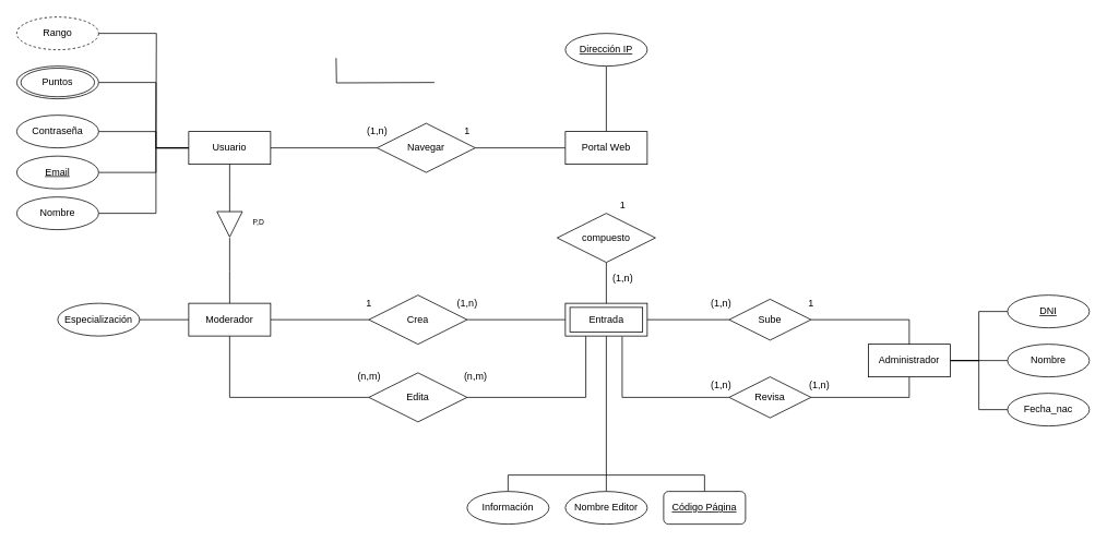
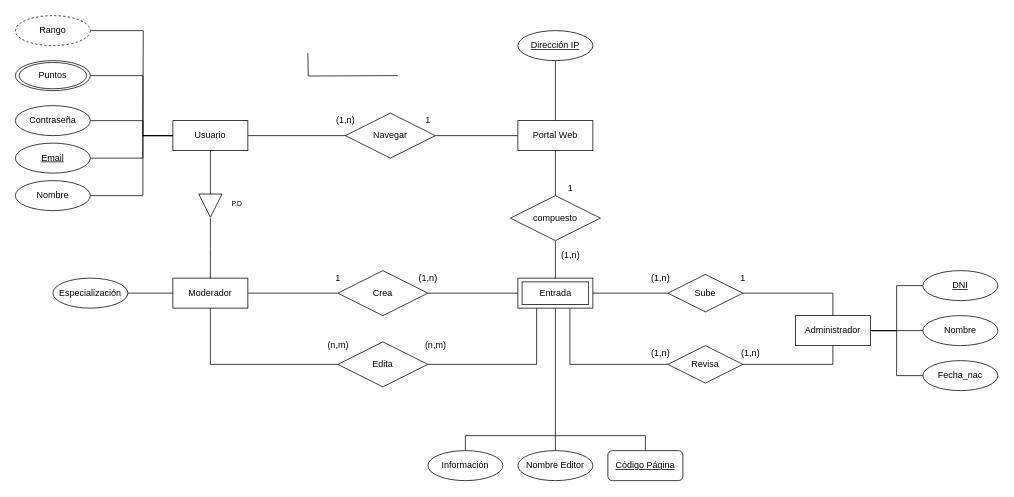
  <mxCell id="0" />
  <mxCell id="1" parent="0" />
  <mxCell id="2" style="edgeStyle=orthogonalEdgeStyle;rounded=0;orthogonalLoop=1;jettySize=auto;html=1;exitX=1;exitY=0.5;exitDx=0;exitDy=0;entryX=0;entryY=0.5;entryDx=0;entryDy=0;endArrow=none;endFill=0;endSize=30;" parent="1" source="3" target="27" edge="1"><mxGeometry relative="1" as="geometry" /></mxCell>
  <mxCell id="3" value="Crea" style="shape=rhombus;perimeter=rhombusPerimeter;whiteSpace=wrap;html=1;align=center;" parent="1" vertex="1"><mxGeometry x="450" y="360" width="120" height="60" as="geometry" /></mxCell>
  <mxCell id="4" style="edgeStyle=orthogonalEdgeStyle;rounded=0;orthogonalLoop=1;jettySize=auto;html=1;exitX=0.5;exitY=1;exitDx=0;exitDy=0;endArrow=block;endFill=0;endSize=30;" parent="1" source="9" edge="1"><mxGeometry relative="1" as="geometry"><mxPoint x="280" y="290" as="targetPoint" /><Array as="points" /></mxGeometry></mxCell>
  <mxCell id="5" style="edgeStyle=orthogonalEdgeStyle;rounded=0;orthogonalLoop=1;jettySize=auto;html=1;entryX=1;entryY=0.5;entryDx=0;entryDy=0;endArrow=none;endFill=0;endSize=30;" parent="1" target="10" edge="1"><mxGeometry relative="1" as="geometry"><mxPoint x="230" y="180" as="sourcePoint" /><Array as="points"><mxPoint x="190" y="180" /><mxPoint x="190" y="210" /></Array></mxGeometry></mxCell>
  <mxCell id="6" style="edgeStyle=orthogonalEdgeStyle;rounded=0;orthogonalLoop=1;jettySize=auto;html=1;exitX=0;exitY=0.5;exitDx=0;exitDy=0;entryX=1;entryY=0.5;entryDx=0;entryDy=0;endArrow=none;endFill=0;endSize=30;" parent="1" source="9" target="21" edge="1"><mxGeometry relative="1" as="geometry"><Array as="points"><mxPoint x="190" y="180" /><mxPoint x="190" y="160" /></Array></mxGeometry></mxCell>
  <mxCell id="7" style="edgeStyle=orthogonalEdgeStyle;rounded=0;orthogonalLoop=1;jettySize=auto;html=1;exitX=0;exitY=0.5;exitDx=0;exitDy=0;endArrow=none;endFill=0;endSize=30;entryX=1;entryY=0.5;entryDx=0;entryDy=0;" parent="1" source="9" target="20" edge="1"><mxGeometry relative="1" as="geometry"><mxPoint x="-130" y="360" as="targetPoint" /><Array as="points"><mxPoint x="190" y="180" /><mxPoint x="190" y="260" /></Array></mxGeometry></mxCell>
  <mxCell id="8" style="edgeStyle=orthogonalEdgeStyle;rounded=0;orthogonalLoop=1;jettySize=auto;html=1;exitX=1;exitY=0.5;exitDx=0;exitDy=0;entryX=0;entryY=0.5;entryDx=0;entryDy=0;endArrow=none;endFill=0;endSize=30;" parent="1" source="9" target="17" edge="1"><mxGeometry relative="1" as="geometry" /></mxCell>
  <mxCell id="9" value="Usuario" style="whiteSpace=wrap;html=1;align=center;" parent="1" vertex="1"><mxGeometry x="230" y="160" width="100" height="40" as="geometry" /></mxCell>
  <mxCell id="10" value="Email" style="ellipse;whiteSpace=wrap;html=1;align=center;fontStyle=4" parent="1" vertex="1"><mxGeometry x="20" y="190" width="100" height="40" as="geometry" /></mxCell>
  <mxCell id="11" style="edgeStyle=orthogonalEdgeStyle;rounded=0;orthogonalLoop=1;jettySize=auto;html=1;exitX=0;exitY=0.5;exitDx=0;exitDy=0;entryX=1;entryY=0.5;entryDx=0;entryDy=0;endArrow=none;endFill=0;endSize=30;" parent="1" source="15" target="23" edge="1"><mxGeometry relative="1" as="geometry" /></mxCell>
  <mxCell id="12" style="edgeStyle=orthogonalEdgeStyle;rounded=0;orthogonalLoop=1;jettySize=auto;html=1;exitX=1;exitY=0.5;exitDx=0;exitDy=0;entryX=0;entryY=0.5;entryDx=0;entryDy=0;endArrow=none;endFill=0;endSize=30;" parent="1" source="15" target="3" edge="1"><mxGeometry relative="1" as="geometry" /></mxCell>
  <mxCell id="13" style="edgeStyle=orthogonalEdgeStyle;rounded=0;orthogonalLoop=1;jettySize=auto;html=1;exitX=0.5;exitY=1;exitDx=0;exitDy=0;entryX=0;entryY=0.5;entryDx=0;entryDy=0;endArrow=none;endFill=0;" edge="1" parent="1" source="15" target="42"><mxGeometry relative="1" as="geometry" /></mxCell>
  <mxCell id="14" style="edgeStyle=orthogonalEdgeStyle;rounded=0;orthogonalLoop=1;jettySize=auto;html=1;exitX=0.5;exitY=0;exitDx=0;exitDy=0;endArrow=none;endFill=0;startSize=6;endSize=60;targetPerimeterSpacing=0;strokeWidth=1;" edge="1" parent="1" source="15"><mxGeometry relative="1" as="geometry"><mxPoint x="280" y="290" as="targetPoint" /></mxGeometry></mxCell>
  <mxCell id="15" value="Moderador" style="whiteSpace=wrap;html=1;align=center;" parent="1" vertex="1"><mxGeometry x="230" y="370" width="100" height="40" as="geometry" /></mxCell>
  <mxCell id="16" style="edgeStyle=orthogonalEdgeStyle;rounded=0;orthogonalLoop=1;jettySize=auto;html=1;exitX=1;exitY=0.5;exitDx=0;exitDy=0;entryX=0;entryY=0.5;entryDx=0;entryDy=0;endArrow=none;endFill=0;endSize=30;" parent="1" source="17" target="19" edge="1"><mxGeometry relative="1" as="geometry" /></mxCell>
  <mxCell id="17" value="Navegar" style="shape=rhombus;perimeter=rhombusPerimeter;whiteSpace=wrap;html=1;align=center;" parent="1" vertex="1"><mxGeometry x="460" y="150" width="120" height="60" as="geometry" /></mxCell>
  <mxCell id="18" style="edgeStyle=orthogonalEdgeStyle;rounded=0;orthogonalLoop=1;jettySize=auto;html=1;exitX=0.5;exitY=0;exitDx=0;exitDy=0;entryX=0.5;entryY=1;entryDx=0;entryDy=0;endArrow=none;endFill=0;" edge="1" parent="1" source="19" target="60"><mxGeometry relative="1" as="geometry" /></mxCell>
  <mxCell id="19" value="Portal Web" style="whiteSpace=wrap;html=1;align=center;" parent="1" vertex="1"><mxGeometry x="690" y="160" width="100" height="40" as="geometry" /></mxCell>
  <mxCell id="20" value="Nombre" style="ellipse;whiteSpace=wrap;html=1;align=center;" parent="1" vertex="1"><mxGeometry x="20" y="240" width="100" height="40" as="geometry" /></mxCell>
  <mxCell id="21" value="Contraseña" style="ellipse;whiteSpace=wrap;html=1;align=center;" parent="1" vertex="1"><mxGeometry x="20" y="140" width="100" height="40" as="geometry" /></mxCell>
  <mxCell id="22" style="edgeStyle=orthogonalEdgeStyle;rounded=0;orthogonalLoop=1;jettySize=auto;html=1;exitX=1;exitY=0.5;exitDx=0;exitDy=0;entryX=0;entryY=0.5;entryDx=0;entryDy=0;endArrow=none;endFill=0;endSize=30;" parent="1" source="37" target="9" edge="1"><mxGeometry relative="1" as="geometry"><mxPoint x="60" y="90" as="sourcePoint" /><Array as="points"><mxPoint x="190" y="100" /><mxPoint x="190" y="180" /></Array></mxGeometry></mxCell>
  <mxCell id="23" value="Especialización" style="ellipse;whiteSpace=wrap;html=1;align=center;" parent="1" vertex="1"><mxGeometry x="70" y="370" width="100" height="40" as="geometry" /></mxCell>
  <mxCell id="24" style="edgeStyle=orthogonalEdgeStyle;rounded=0;orthogonalLoop=1;jettySize=auto;html=1;exitX=0.694;exitY=1.015;exitDx=0;exitDy=0;entryX=0;entryY=0.5;entryDx=0;entryDy=0;endArrow=none;endFill=0;endSize=30;exitPerimeter=0;" parent="1" source="27" target="36" edge="1"><mxGeometry relative="1" as="geometry"><Array as="points"><mxPoint x="759" y="485" /></Array></mxGeometry></mxCell>
  <mxCell id="25" style="edgeStyle=orthogonalEdgeStyle;rounded=0;orthogonalLoop=1;jettySize=auto;html=1;exitX=0.25;exitY=1;exitDx=0;exitDy=0;entryX=1;entryY=0.5;entryDx=0;entryDy=0;endArrow=none;endFill=0;" edge="1" parent="1" source="27" target="42"><mxGeometry relative="1" as="geometry" /></mxCell>
  <mxCell id="26" style="edgeStyle=orthogonalEdgeStyle;rounded=0;orthogonalLoop=1;jettySize=auto;html=1;exitX=0.5;exitY=1;exitDx=0;exitDy=0;endArrow=none;endFill=0;entryX=0.5;entryY=0;entryDx=0;entryDy=0;" edge="1" parent="1" source="27" target="62"><mxGeometry relative="1" as="geometry"><mxPoint x="740" y="580" as="targetPoint" /></mxGeometry></mxCell>
  <mxCell id="27" value="Entrada" style="whiteSpace=wrap;html=1;align=center;" parent="1" vertex="1"><mxGeometry x="690" y="370" width="100" height="40" as="geometry" /></mxCell>
  <mxCell id="28" style="edgeStyle=orthogonalEdgeStyle;rounded=0;orthogonalLoop=1;jettySize=auto;html=1;exitX=1;exitY=0.5;exitDx=0;exitDy=0;entryX=0;entryY=0.5;entryDx=0;entryDy=0;endArrow=none;endFill=0;" edge="1" parent="1" source="31" target="57"><mxGeometry relative="1" as="geometry" /></mxCell>
  <mxCell id="29" style="edgeStyle=orthogonalEdgeStyle;rounded=0;orthogonalLoop=1;jettySize=auto;html=1;exitX=1;exitY=0.5;exitDx=0;exitDy=0;entryX=0;entryY=0.5;entryDx=0;entryDy=0;endArrow=none;endFill=0;" edge="1" parent="1" source="31" target="58"><mxGeometry relative="1" as="geometry" /></mxCell>
  <mxCell id="30" style="edgeStyle=orthogonalEdgeStyle;rounded=0;orthogonalLoop=1;jettySize=auto;html=1;exitX=1;exitY=0.5;exitDx=0;exitDy=0;entryX=0;entryY=0.5;entryDx=0;entryDy=0;endArrow=none;endFill=0;" edge="1" parent="1" source="31" target="59"><mxGeometry relative="1" as="geometry" /></mxCell>
  <mxCell id="31" value="Administrador" style="whiteSpace=wrap;html=1;align=center;" parent="1" vertex="1"><mxGeometry x="1060" y="420" width="100" height="40" as="geometry" /></mxCell>
  <mxCell id="32" style="edgeStyle=orthogonalEdgeStyle;rounded=0;orthogonalLoop=1;jettySize=auto;html=1;exitX=1;exitY=0.5;exitDx=0;exitDy=0;entryX=0.5;entryY=0;entryDx=0;entryDy=0;endArrow=none;endFill=0;endSize=30;" parent="1" source="34" target="31" edge="1"><mxGeometry relative="1" as="geometry" /></mxCell>
  <mxCell id="33" style="edgeStyle=orthogonalEdgeStyle;rounded=0;orthogonalLoop=1;jettySize=auto;html=1;entryX=1;entryY=0.5;entryDx=0;entryDy=0;endArrow=none;endFill=0;" parent="1" source="34" target="27" edge="1"><mxGeometry relative="1" as="geometry" /></mxCell>
  <mxCell id="34" value="Sube" style="shape=rhombus;perimeter=rhombusPerimeter;whiteSpace=wrap;html=1;align=center;" parent="1" vertex="1"><mxGeometry x="890" y="365" width="100" height="50" as="geometry" /></mxCell>
  <mxCell id="35" value="" style="edgeStyle=orthogonalEdgeStyle;rounded=0;orthogonalLoop=1;jettySize=auto;html=1;endArrow=none;endFill=0;endSize=30;exitX=1;exitY=0.5;exitDx=0;exitDy=0;entryX=0.5;entryY=1;entryDx=0;entryDy=0;" parent="1" source="36" target="31" edge="1"><mxGeometry relative="1" as="geometry"><Array as="points"><mxPoint x="1110" y="485" /></Array></mxGeometry></mxCell>
  <mxCell id="36" value="Revisa" style="shape=rhombus;perimeter=rhombusPerimeter;whiteSpace=wrap;html=1;align=center;" parent="1" vertex="1"><mxGeometry x="890" y="460" width="100" height="50" as="geometry" /></mxCell>
  <mxCell id="37" value="Puntos" style="ellipse;whiteSpace=wrap;html=1;align=center;perimeterSpacing=0;" parent="1" vertex="1"><mxGeometry x="20" y="80" width="100" height="40" as="geometry" /></mxCell>
  <mxCell id="38" style="edgeStyle=orthogonalEdgeStyle;rounded=0;orthogonalLoop=1;jettySize=auto;html=1;entryX=0.5;entryY=0;entryDx=0;entryDy=0;endArrow=none;endFill=0;" parent="1" source="40" target="27" edge="1"><mxGeometry relative="1" as="geometry" /></mxCell>
+ <mxCell id="39" style="edgeStyle=orthogonalEdgeStyle;rounded=0;orthogonalLoop=1;jettySize=auto;html=1;entryX=0.5;entryY=1;entryDx=0;entryDy=0;endArrow=none;endFill=0;" parent="1" source="40" target="19" edge="1"><mxGeometry relative="1" as="geometry" /></mxCell>
  <mxCell id="40" value="compuesto" style="shape=rhombus;perimeter=rhombusPerimeter;whiteSpace=wrap;html=1;align=center;" parent="1" vertex="1"><mxGeometry x="680" y="260" width="120" height="60" as="geometry" /></mxCell>
  <mxCell id="41" style="edgeStyle=orthogonalEdgeStyle;rounded=0;orthogonalLoop=1;jettySize=auto;html=1;endArrow=none;endFill=0;exitX=0;exitY=0.5;exitDx=0;exitDy=0;entryX=1;entryY=0.5;entryDx=0;entryDy=0;" parent="1" edge="1"><mxGeometry relative="1" as="geometry"><mxPoint x="530" y="100" as="sourcePoint" /><mxPoint x="410" y="70" as="targetPoint" /></mxGeometry></mxCell>
  <mxCell id="42" value="Edita" style="shape=rhombus;perimeter=rhombusPerimeter;whiteSpace=wrap;html=1;align=center;" parent="1" vertex="1"><mxGeometry x="450" y="455" width="120" height="60" as="geometry" /></mxCell>
  <mxCell id="43" value="1" style="text;html=1;align=center;verticalAlign=middle;resizable=0;points=[];autosize=1;strokeColor=none;fillColor=none;" parent="1" vertex="1"><mxGeometry x="750" y="240" width="20" height="20" as="geometry" /></mxCell>
  <mxCell id="44" value="(1,n)" style="text;html=1;align=center;verticalAlign=middle;resizable=0;points=[];autosize=1;strokeColor=none;fillColor=none;" parent="1" vertex="1"><mxGeometry x="740" y="330" width="40" height="20" as="geometry" /></mxCell>
  <mxCell id="45" value="(1,n)" style="text;html=1;align=center;verticalAlign=middle;resizable=0;points=[];autosize=1;strokeColor=none;fillColor=none;" parent="1" vertex="1"><mxGeometry x="860" y="360" width="40" height="20" as="geometry" /></mxCell>
  <mxCell id="46" value="1" style="text;html=1;align=center;verticalAlign=middle;resizable=0;points=[];autosize=1;strokeColor=none;fillColor=none;" parent="1" vertex="1"><mxGeometry x="980" y="360" width="20" height="20" as="geometry" /></mxCell>
  <mxCell id="47" value="(1,n)" style="text;html=1;align=center;verticalAlign=middle;resizable=0;points=[];autosize=1;strokeColor=none;fillColor=none;" parent="1" vertex="1"><mxGeometry x="550" y="360" width="40" height="20" as="geometry" /></mxCell>
  <mxCell id="48" value="(n,m)" style="text;html=1;align=center;verticalAlign=middle;resizable=0;points=[];autosize=1;strokeColor=none;fillColor=none;" parent="1" vertex="1"><mxGeometry x="560" y="450" width="40" height="20" as="geometry" /></mxCell>
  <mxCell id="49" value="1" style="text;html=1;align=center;verticalAlign=middle;resizable=0;points=[];autosize=1;strokeColor=none;fillColor=none;" parent="1" vertex="1"><mxGeometry x="440" y="360" width="20" height="20" as="geometry" /></mxCell>
  <mxCell id="50" value="(n,m)" style="text;html=1;align=center;verticalAlign=middle;resizable=0;points=[];autosize=1;strokeColor=none;fillColor=none;" parent="1" vertex="1"><mxGeometry x="430" y="450" width="40" height="20" as="geometry" /></mxCell>
  <mxCell id="51" value="(1,n)" style="text;html=1;align=center;verticalAlign=middle;resizable=0;points=[];autosize=1;strokeColor=none;fillColor=none;" vertex="1" parent="1"><mxGeometry x="440" y="150" width="40" height="20" as="geometry" /></mxCell>
  <mxCell id="52" value="1" style="text;html=1;align=center;verticalAlign=middle;resizable=0;points=[];autosize=1;strokeColor=none;fillColor=none;" vertex="1" parent="1"><mxGeometry x="560" y="150" width="20" height="20" as="geometry" /></mxCell>
  <mxCell id="53" value="(1,n)" style="text;html=1;align=center;verticalAlign=middle;resizable=0;points=[];autosize=1;strokeColor=none;fillColor=none;" vertex="1" parent="1"><mxGeometry x="980" y="460" width="40" height="20" as="geometry" /></mxCell>
  <mxCell id="54" value="(1,n)" style="text;html=1;align=center;verticalAlign=middle;resizable=0;points=[];autosize=1;strokeColor=none;fillColor=none;" vertex="1" parent="1"><mxGeometry x="860" y="460" width="40" height="20" as="geometry" /></mxCell>
  <mxCell id="55" style="edgeStyle=orthogonalEdgeStyle;rounded=0;orthogonalLoop=1;jettySize=auto;html=1;exitX=0.5;exitY=0;exitDx=0;exitDy=0;entryX=0.5;entryY=0;entryDx=0;entryDy=0;endArrow=none;endFill=0;" edge="1" parent="1" source="56" target="61"><mxGeometry relative="1" as="geometry" /></mxCell>
  <mxCell id="56" value="Información" style="ellipse;whiteSpace=wrap;html=1;align=center;" vertex="1" parent="1"><mxGeometry x="570" y="600" width="100" height="40" as="geometry" /></mxCell>
  <mxCell id="57" value="Nombre" style="ellipse;whiteSpace=wrap;html=1;align=center;" vertex="1" parent="1"><mxGeometry x="1230" y="420" width="100" height="40" as="geometry" /></mxCell>
  <mxCell id="58" value="&lt;u&gt;DNI&lt;/u&gt;" style="ellipse;whiteSpace=wrap;html=1;align=center;" vertex="1" parent="1"><mxGeometry x="1230" y="360" width="100" height="40" as="geometry" /></mxCell>
  <mxCell id="59" value="Fecha_nac" style="ellipse;whiteSpace=wrap;html=1;align=center;" vertex="1" parent="1"><mxGeometry x="1230" y="480" width="100" height="40" as="geometry" /></mxCell>
  <mxCell id="60" value="Dirección IP" style="ellipse;whiteSpace=wrap;html=1;align=center;fontStyle=4" vertex="1" parent="1"><mxGeometry x="690" y="40" width="100" height="40" as="geometry" /></mxCell>
  <mxCell id="61" value="Código Página" style="whiteSpace=wrap;html=1;align=center;fontStyle=4;rounded=1;" vertex="1" parent="1"><mxGeometry x="810" y="600" width="100" height="40" as="geometry" /></mxCell>
  <mxCell id="62" value="Nombre Editor" style="ellipse;whiteSpace=wrap;html=1;align=center;" vertex="1" parent="1"><mxGeometry x="690" y="600" width="100" height="40" as="geometry" /></mxCell>
  <mxCell id="63" value="Puntos" style="ellipse;whiteSpace=wrap;html=1;align=center;perimeterSpacing=0;" vertex="1" parent="1"><mxGeometry x="25" y="82.5" width="90" height="35" as="geometry" /></mxCell>
  <mxCell id="64" style="edgeStyle=orthogonalEdgeStyle;rounded=0;orthogonalLoop=1;jettySize=auto;html=1;exitX=1;exitY=0.5;exitDx=0;exitDy=0;endArrow=none;endFill=0;" edge="1" parent="1" source="65"><mxGeometry relative="1" as="geometry"><mxPoint x="190" y="180" as="targetPoint" /></mxGeometry></mxCell>
  <mxCell id="65" value="Rango" style="ellipse;whiteSpace=wrap;html=1;align=center;dashed=1;" vertex="1" parent="1"><mxGeometry x="20" y="20" width="100" height="40" as="geometry" /></mxCell>
  <mxCell id="66" value="Entrada" style="whiteSpace=wrap;html=1;align=center;" vertex="1" parent="1"><mxGeometry x="695.63" y="375" width="88.75" height="30" as="geometry" /></mxCell>
  <mxCell id="67" value="&lt;font style=&quot;font-size: 9px&quot;&gt;P,D&lt;/font&gt;" style="text;html=1;align=center;verticalAlign=middle;resizable=0;points=[];autosize=1;strokeColor=none;fillColor=none;fontSize=12;" vertex="1" parent="1"><mxGeometry x="300" y="260" width="30" height="20" as="geometry" /></mxCell>
